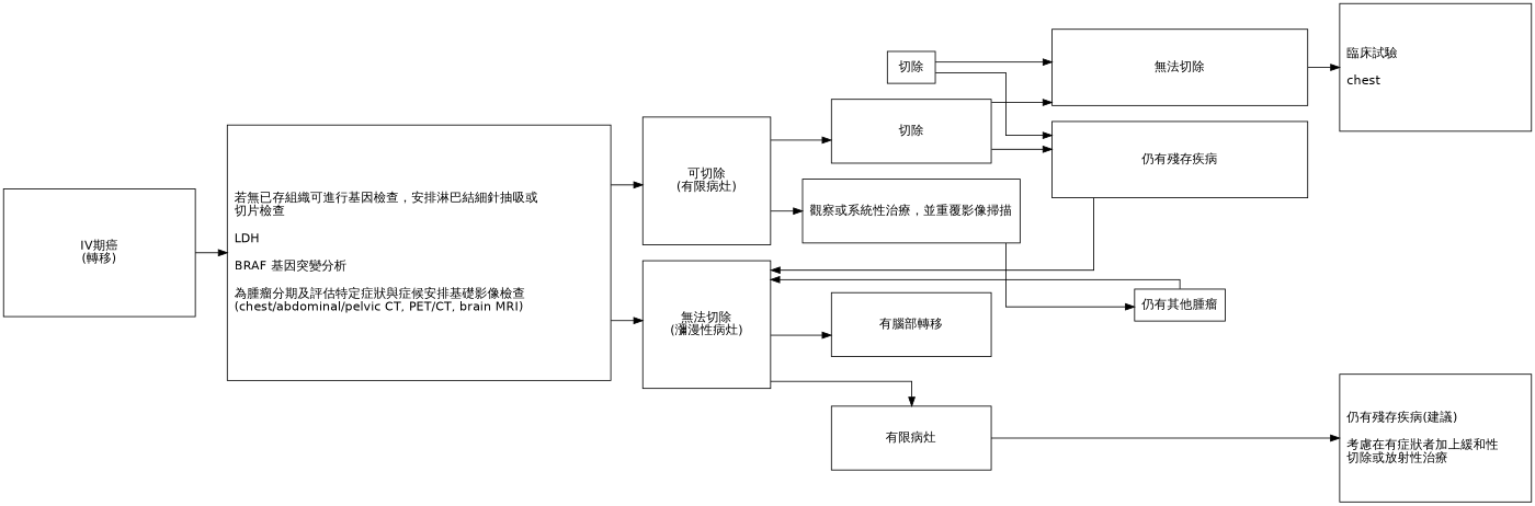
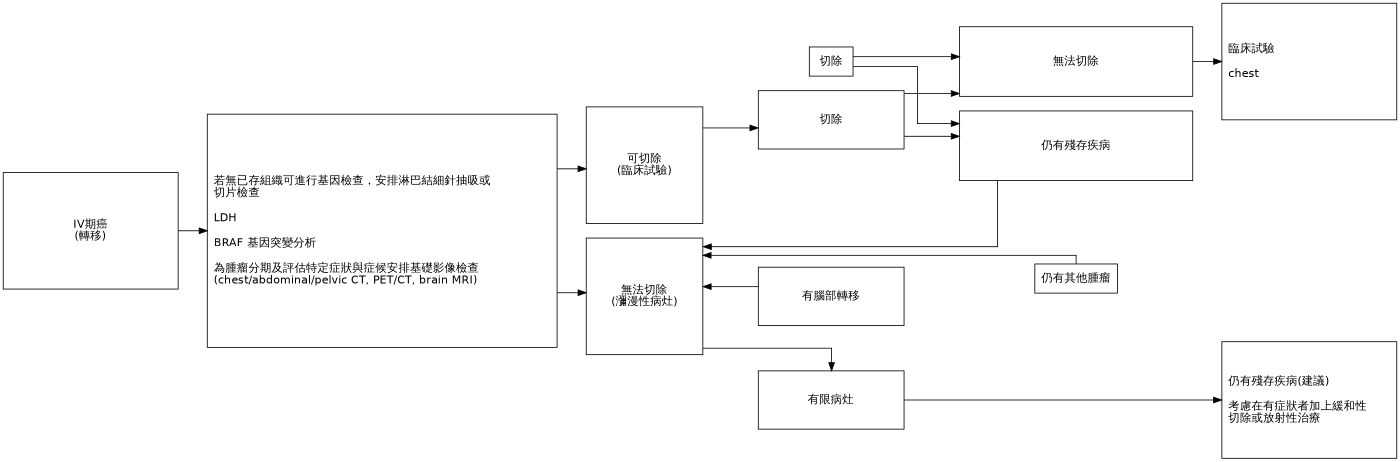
  digraph {
    rankdir=LR
    splines=ortho
    node [fontname=Helvetica shape=box]
    n1 [height=2 label="IV期癌\n(轉移)" width=3]
    n2 [height=4 label="若無已存組織可進行基因檢查，安排淋巴結細針抽吸或\l切片檢查\l\nLDH\l\nBRAF 基因突變分析\l\n為腫瘤分期及評估特定症狀與症候安排基礎影像檢查\l(chest/abdominal/pelvic CT, PET/CT, brain MRI)\l" width=6]
-   n3 [height=2 label="可切除\n(有限病灶)" width=2]
+   n3 [height=2 label="可切除\n(臨床試驗)" width=2]
    n4 [height=2 label="無法切除\n(瀰漫性病灶)" width=2]
    n5 [height=1 label="切除" width=2.5]
-   n6 [height=1 label="觀察或系統性治療，並重覆影像掃描" width=2.5]
    n7 [height=1 label="有腦部轉移" width=2.5]
    n8 [height=1 label="有限病灶" width=2.5]
    n9 [height=2 label="臨床試驗\l\nchest\l" width=3]
    n10 [height=2 label="仍有殘存疾病(建議)\l\n考慮在有症狀者加上緩和性\l切除或放射性治療\l" width=3]
    n11 [height=1.2 label="無法切除" width=4]
    n12 [height=1.2 label="仍有殘存疾病" width=4]
    n13 [label="仍有其他腫瘤"]
    n14 [label="切除"]
    subgraph sub_1 {
      rank=same
      n1
    }
    subgraph sub_2 {
      rank=same
      n2
    }
    subgraph sub_3 {
      rank=same
      n3
      n4
    }
    subgraph sub_4 {
      rank=same
      n5
-     n6
      n7
      n8
    }
    subgraph sub_5 {
      rank=same
      n9
      n10
    }
    subgraph sub_6 {
      rank=same
      n11
      n12
    }
    n1 -> n2
    n2 -> n3
    n2 -> n4
    n3 -> n4 [style=invis]
    n3 -> n5
-   n3 -> n6
-   n4 -> n7
+   n7 -> n4
    n4 -> n8
-   n5 -> n6 [style=invis]
    n5 -> n11
    n5 -> n12
-   n6 -> n13
    n8 -> n10
    n11 -> n9
    n12 -> n4
    n13 -> n4
    n14 -> n11
    n14 -> n12
  }
